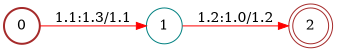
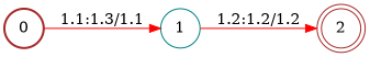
  digraph {
    nodesep=0.25
    rankdir=LR
    ranksep=0.4
    node [color=brown fontsize=14 shape=circle style=solid]
    edge [color=red fontsize=14]
    n1 [label=0 style=bold]
    n2 [color=teal label=1]
    n3 [label=2 shape=doublecircle]
    n1 -> n2 [label="1.1:1.3/1.1"]
-   n2 -> n3 [label="1.2:1.0/1.2"]
+   n2 -> n3 [label="1.2:1.2/1.2"]
  }
